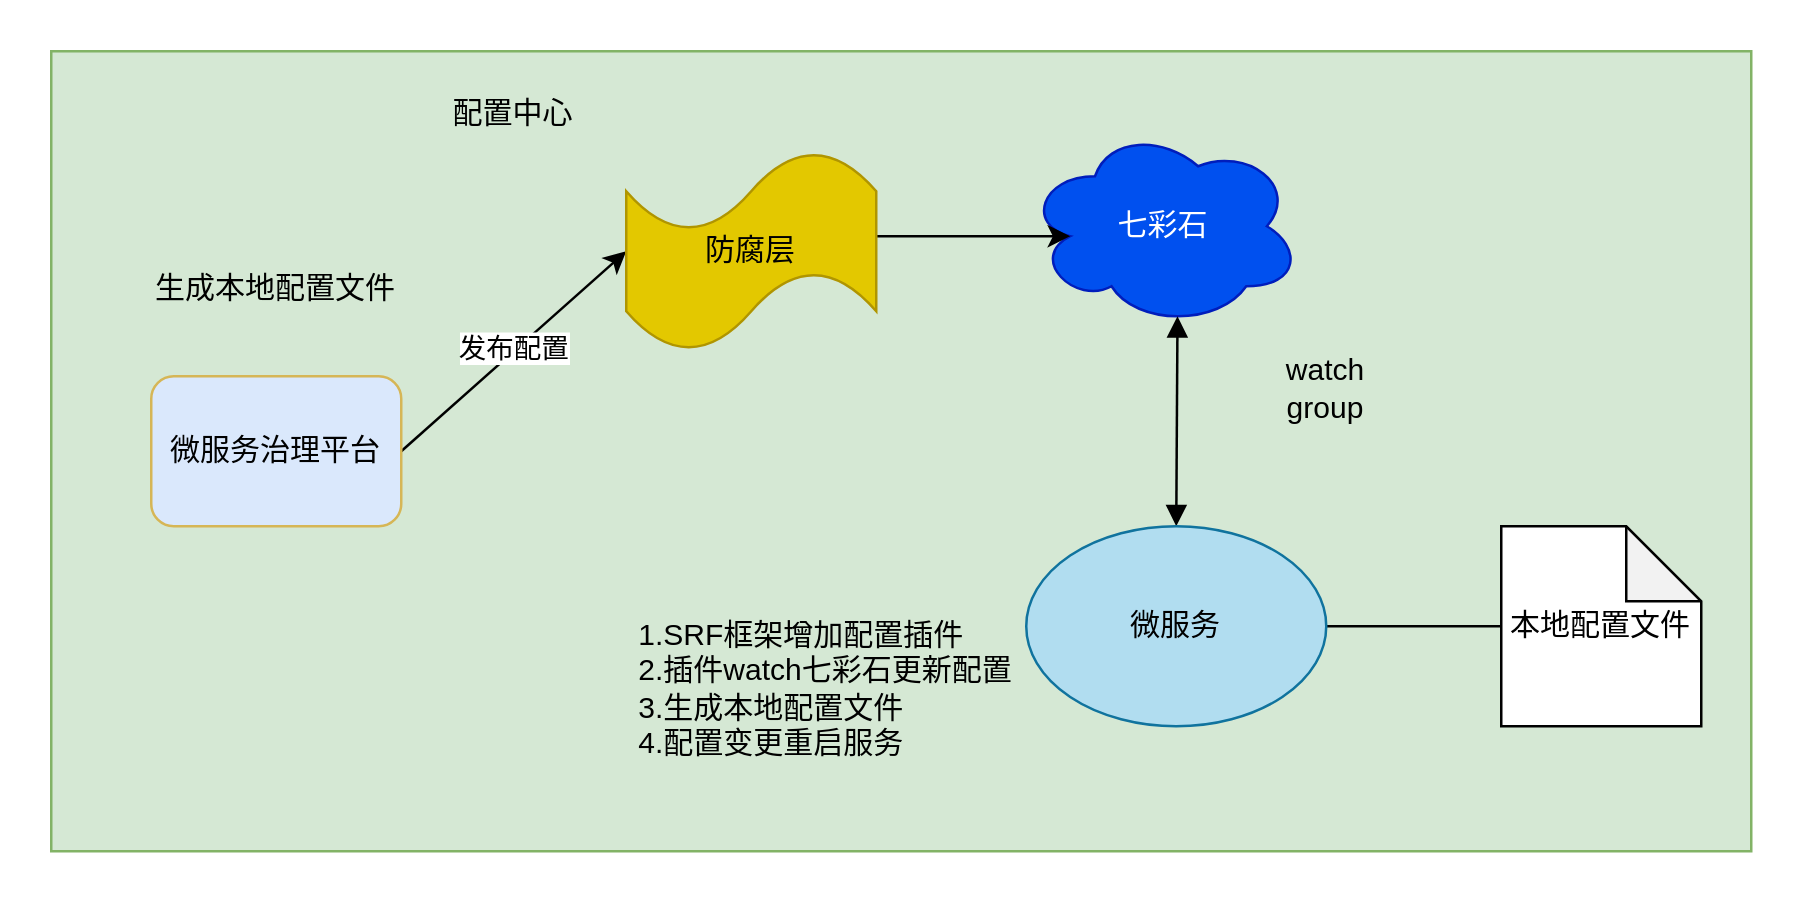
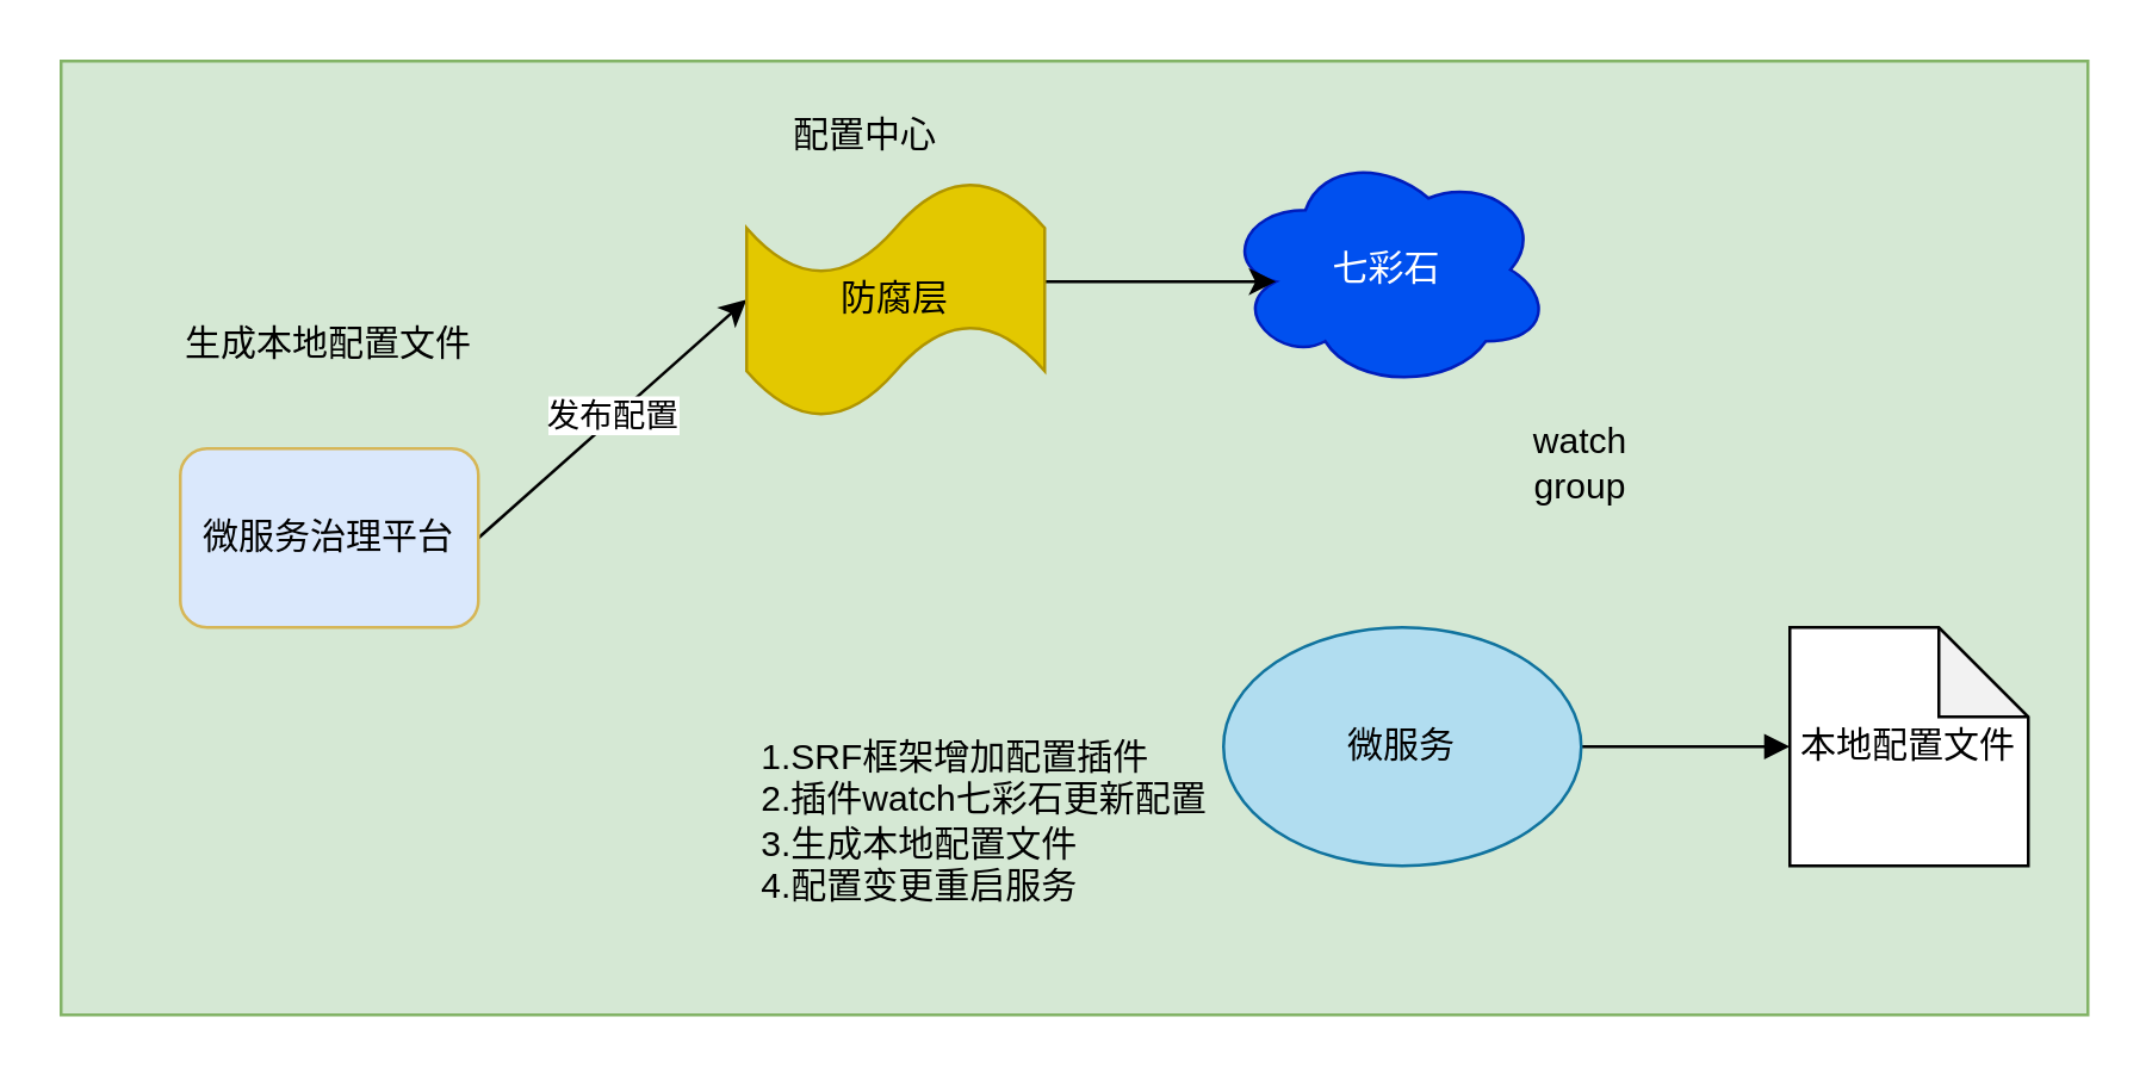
  <mxCell id="0" style=";html=1;" />
  <mxCell id="1" style=";html=1;" parent="0" />
  <mxCell id="2" value="" style="rounded=0;whiteSpace=wrap;html=1;fillColor=#d5e8d4;strokeColor=#82b366;" parent="1" vertex="1"><mxGeometry x="20" y="20" width="680" height="320" as="geometry" /></mxCell>
  <mxCell id="3" style="edgeStyle=none;rounded=0;orthogonalLoop=1;jettySize=auto;html=1;exitX=1;exitY=0.5;exitDx=0;exitDy=0;entryX=0;entryY=0.5;entryDx=0;entryDy=0;entryPerimeter=0;" parent="1" source="5" target="8" edge="1"><mxGeometry relative="1" as="geometry" /></mxCell>
  <mxCell id="4" value="发布配置" style="edgeLabel;html=1;align=center;verticalAlign=middle;resizable=0;points=[];" parent="3" vertex="1" connectable="0"><mxGeometry y="1" relative="1" as="geometry"><mxPoint y="-1" as="offset" /></mxGeometry></mxCell>
  <mxCell id="5" value="微服务治理平台" style="rounded=1;whiteSpace=wrap;html=1;fillColor=#dae8fc;strokeColor=#d6b656;" parent="1" vertex="1"><mxGeometry x="60" y="150" width="100" height="60" as="geometry" /></mxCell>
  <mxCell id="6" value="七彩石" style="ellipse;shape=cloud;whiteSpace=wrap;html=1;fillColor=#0050ef;fontColor=#ffffff;strokeColor=#001DBC;" parent="1" vertex="1"><mxGeometry x="410" y="50" width="110" height="80" as="geometry" /></mxCell>
  <mxCell id="7" style="edgeStyle=none;rounded=0;orthogonalLoop=1;jettySize=auto;html=1;entryX=0.16;entryY=0.55;entryDx=0;entryDy=0;entryPerimeter=0;" parent="1" target="6" edge="1"><mxGeometry relative="1" as="geometry"><mxPoint x="340" y="94" as="sourcePoint" /></mxGeometry></mxCell>
  <mxCell id="8" value="防腐层" style="shape=tape;whiteSpace=wrap;html=1;fillColor=#e3c800;fontColor=#000000;strokeColor=#B09500;" parent="1" vertex="1"><mxGeometry x="250" y="60" width="100" height="80" as="geometry" /></mxCell>
  <mxCell id="9" style="edgeStyle=none;rounded=0;orthogonalLoop=1;jettySize=auto;html=1;exitX=0.5;exitY=0;exitDx=0;exitDy=0;" parent="1" source="5" target="5" edge="1"><mxGeometry relative="1" as="geometry" /></mxCell>
- <mxCell id="10" style="edgeStyle=none;rounded=0;orthogonalLoop=1;jettySize=auto;html=1;exitX=0.5;exitY=0;exitDx=0;exitDy=0;entryX=0.55;entryY=0.95;entryDx=0;entryDy=0;entryPerimeter=0;endArrow=block;endFill=1;startArrow=block;startFill=1;" parent="1" source="12" target="6" edge="1"><mxGeometry relative="1" as="geometry" /></mxCell>
- <mxCell id="11" style="edgeStyle=none;rounded=0;orthogonalLoop=1;jettySize=auto;html=1;exitX=1;exitY=0.5;exitDx=0;exitDy=0;startArrow=none;startFill=0;endArrow=none;endFill=1;" parent="1" source="12" target="13" edge="1"><mxGeometry relative="1" as="geometry" /></mxCell>
+ <mxCell id="11" style="edgeStyle=none;rounded=0;orthogonalLoop=1;jettySize=auto;html=1;exitX=1;exitY=0.5;exitDx=0;exitDy=0;startArrow=none;startFill=0;endArrow=block;endFill=1;" parent="1" source="12" target="13" edge="1"><mxGeometry relative="1" as="geometry" /></mxCell>
  <mxCell id="12" value="微服务" style="ellipse;whiteSpace=wrap;html=1;fillColor=#b1ddf0;strokeColor=#10739e;" parent="1" vertex="1"><mxGeometry x="410" y="210" width="120" height="80" as="geometry" /></mxCell>
  <mxCell id="13" value="本地配置文件" style="shape=note;whiteSpace=wrap;html=1;backgroundOutline=1;darkOpacity=0.05;" parent="1" vertex="1"><mxGeometry x="600" y="210" width="80" height="80" as="geometry" /></mxCell>
  <mxCell id="14" value="生成本地配置文件" style="text;html=1;strokeColor=none;fillColor=none;align=center;verticalAlign=middle;whiteSpace=wrap;rounded=0;" parent="1" vertex="1"><mxGeometry x="45" y="100" width="130" height="30" as="geometry" /></mxCell>
  <mxCell id="15" value="watch group" style="text;html=1;strokeColor=none;fillColor=none;align=center;verticalAlign=middle;whiteSpace=wrap;rounded=0;" parent="1" vertex="1"><mxGeometry x="500" y="140" width="60" height="30" as="geometry" /></mxCell>
  <mxCell id="16" value="&lt;div style=&quot;text-align: left&quot;&gt;&lt;span&gt;1.SRF框架增加配置插件&lt;/span&gt;&lt;/div&gt;&lt;div style=&quot;text-align: left&quot;&gt;&lt;span&gt;2.插件watch七彩石更新配置&lt;/span&gt;&lt;/div&gt;&lt;div style=&quot;text-align: left&quot;&gt;&lt;span&gt;3.生成本地配置文件&lt;/span&gt;&lt;/div&gt;&lt;div style=&quot;text-align: left&quot;&gt;&lt;span&gt;4.配置变更重启服务&lt;/span&gt;&lt;/div&gt;" style="text;html=1;strokeColor=none;fillColor=none;align=center;verticalAlign=middle;whiteSpace=wrap;rounded=0;" parent="1" vertex="1"><mxGeometry x="250" y="240" width="160" height="70" as="geometry" /></mxCell>
- <mxCell id="17" value="配置中心" style="text;html=1;strokeColor=none;fillColor=none;align=center;verticalAlign=middle;whiteSpace=wrap;rounded=0;" parent="1" vertex="1"><mxGeometry x="175" y="30" width="60" height="30" as="geometry" /></mxCell>
+ <mxCell id="17" value="配置中心" style="text;html=1;strokeColor=none;fillColor=none;align=center;verticalAlign=middle;whiteSpace=wrap;rounded=0;" parent="1" vertex="1"><mxGeometry x="260" y="30" width="60" height="30" as="geometry" /></mxCell>
